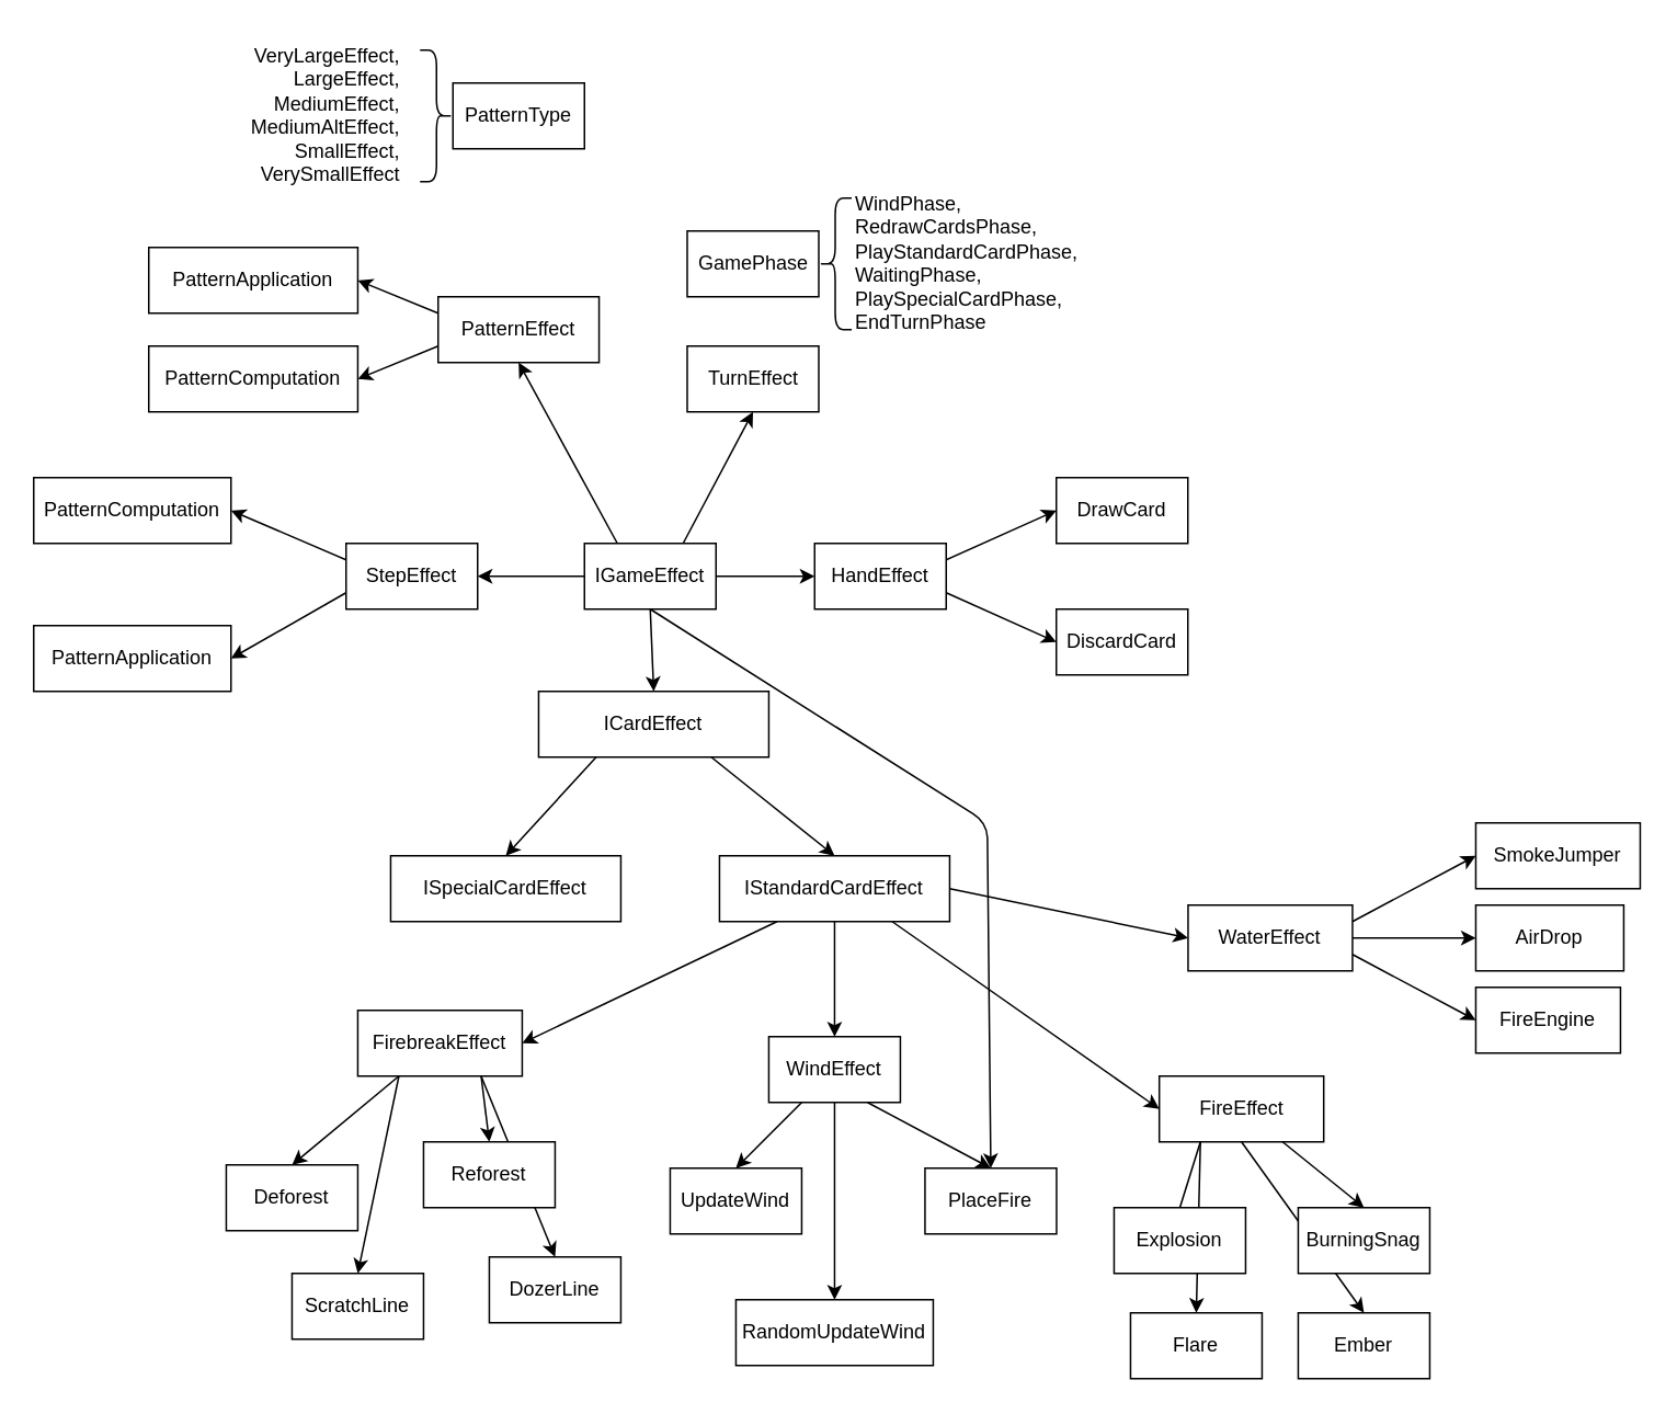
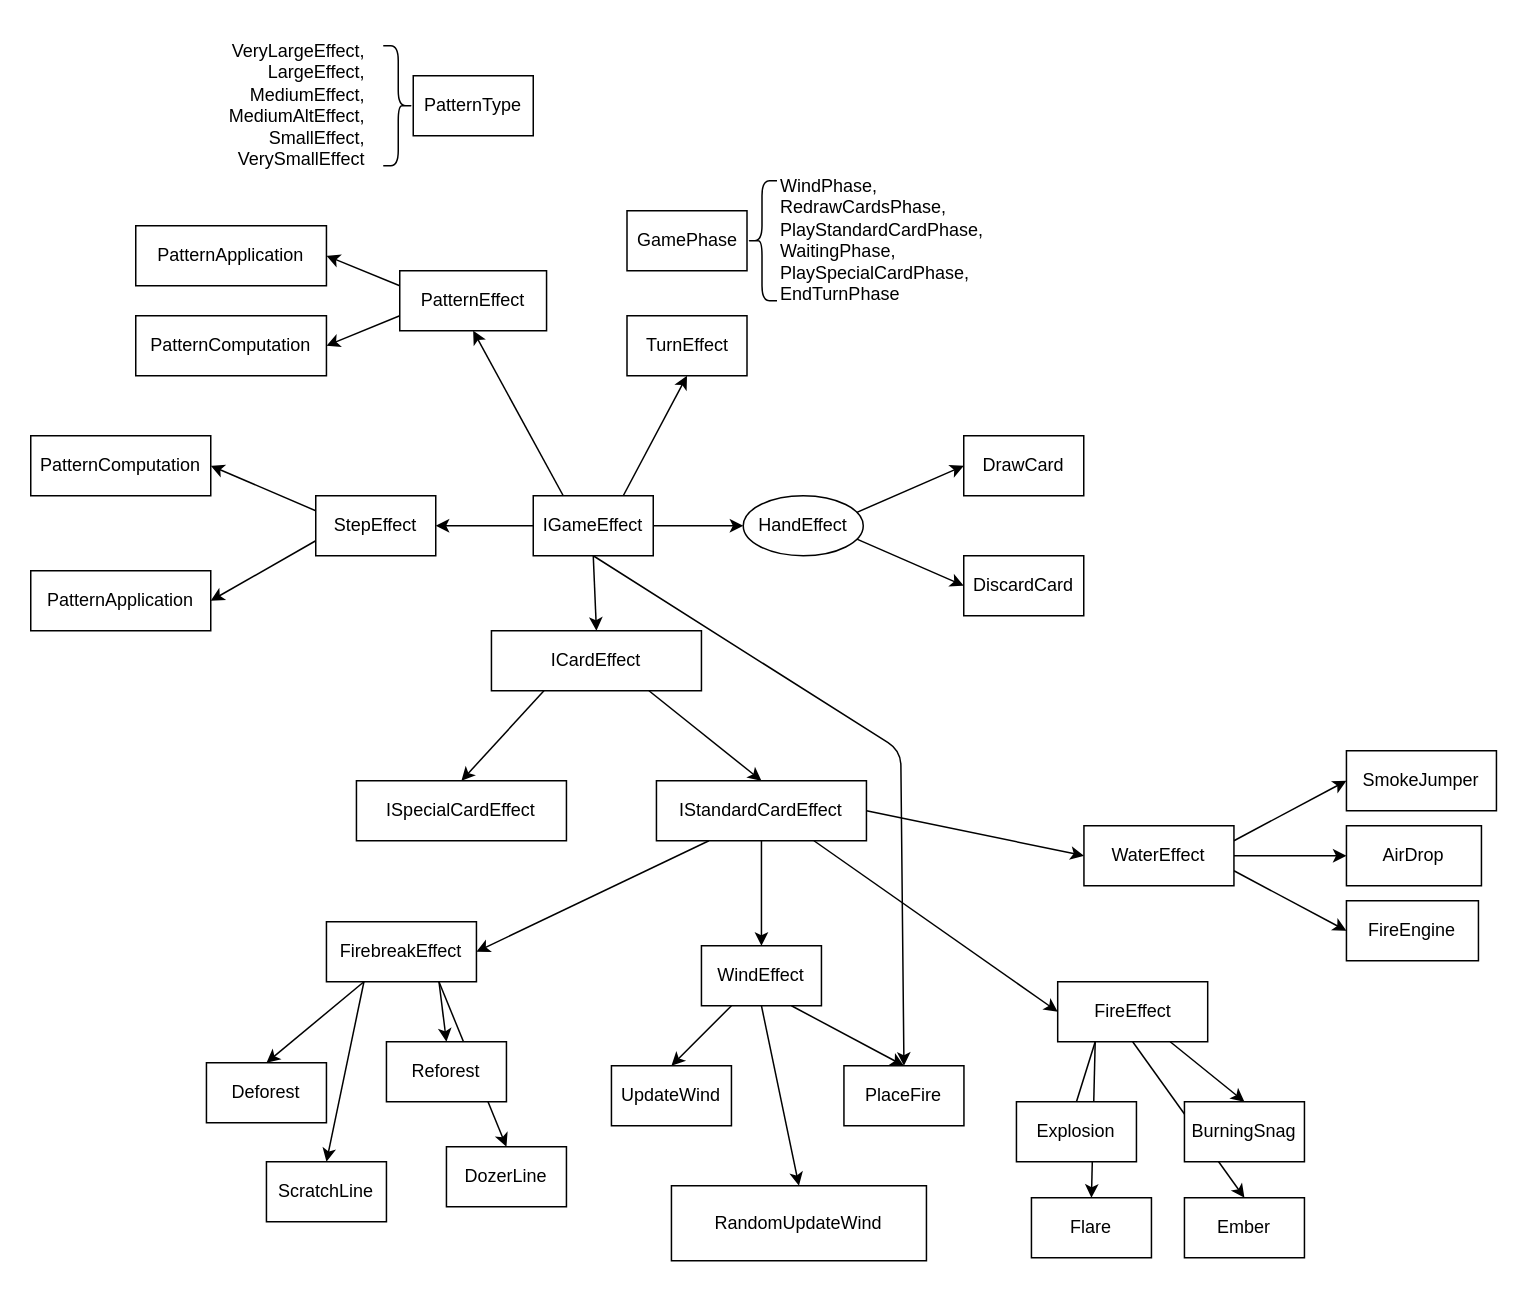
  <mxCell id="0" />
  <mxCell id="1" parent="0" />
  <mxCell id="2" style="edgeStyle=none;html=1;exitX=0;exitY=0.5;exitDx=0;exitDy=0;entryX=1;entryY=0.5;entryDx=0;entryDy=0;" parent="1" source="8" target="30" edge="1"><mxGeometry relative="1" as="geometry" /></mxCell>
  <mxCell id="3" style="edgeStyle=none;html=1;exitX=0.75;exitY=0;exitDx=0;exitDy=0;entryX=0.5;entryY=1;entryDx=0;entryDy=0;" parent="1" source="8" target="33" edge="1"><mxGeometry relative="1" as="geometry" /></mxCell>
  <mxCell id="4" style="edgeStyle=none;html=1;exitX=1;exitY=0.5;exitDx=0;exitDy=0;entryX=0;entryY=0.5;entryDx=0;entryDy=0;" parent="1" source="8" target="25" edge="1"><mxGeometry relative="1" as="geometry" /></mxCell>
  <mxCell id="5" style="edgeStyle=none;html=1;exitX=0.5;exitY=1;exitDx=0;exitDy=0;entryX=0.5;entryY=0;entryDx=0;entryDy=0;" parent="1" source="8" target="67" edge="1"><mxGeometry relative="1" as="geometry" /></mxCell>
  <mxCell id="6" style="edgeStyle=none;html=1;exitX=0.5;exitY=1;exitDx=0;exitDy=0;entryX=0.5;entryY=0;entryDx=0;entryDy=0;" parent="1" source="8" target="20" edge="1"><mxGeometry relative="1" as="geometry"><Array as="points"><mxPoint x="600" y="500" /></Array></mxGeometry></mxCell>
  <mxCell id="7" style="edgeStyle=none;html=1;exitX=0.25;exitY=0;exitDx=0;exitDy=0;entryX=0.5;entryY=1;entryDx=0;entryDy=0;" parent="1" source="8" target="71" edge="1"><mxGeometry relative="1" as="geometry" /></mxCell>
  <mxCell id="8" value="IGameEffect" style="rounded=0;whiteSpace=wrap;html=1;" parent="1" vertex="1"><mxGeometry x="355" y="330" width="80" height="40" as="geometry" /></mxCell>
  <mxCell id="9" style="edgeStyle=none;html=1;exitX=0.5;exitY=1;exitDx=0;exitDy=0;entryX=0.5;entryY=0;entryDx=0;entryDy=0;" parent="1" source="12" target="19" edge="1"><mxGeometry relative="1" as="geometry" /></mxCell>
  <mxCell id="10" style="edgeStyle=none;html=1;exitX=0.25;exitY=1;exitDx=0;exitDy=0;entryX=0.5;entryY=0;entryDx=0;entryDy=0;" parent="1" source="12" target="18" edge="1"><mxGeometry relative="1" as="geometry" /></mxCell>
  <mxCell id="11" style="edgeStyle=none;html=1;exitX=0.75;exitY=1;exitDx=0;exitDy=0;entryX=0.5;entryY=0;entryDx=0;entryDy=0;" parent="1" source="12" target="20" edge="1"><mxGeometry relative="1" as="geometry" /></mxCell>
  <mxCell id="12" value="WindEffect" style="rounded=0;whiteSpace=wrap;html=1;" parent="1" vertex="1"><mxGeometry x="467.13" y="630" width="80" height="40" as="geometry" /></mxCell>
  <mxCell id="13" style="edgeStyle=none;html=1;exitX=0.25;exitY=1;exitDx=0;exitDy=0;entryX=0.5;entryY=0;entryDx=0;entryDy=0;" parent="1" source="17" target="22" edge="1"><mxGeometry relative="1" as="geometry" /></mxCell>
  <mxCell id="14" style="edgeStyle=none;html=1;exitX=0.75;exitY=1;exitDx=0;exitDy=0;entryX=0.5;entryY=0;entryDx=0;entryDy=0;" parent="1" source="17" target="21" edge="1"><mxGeometry relative="1" as="geometry" /></mxCell>
  <mxCell id="15" style="edgeStyle=none;html=1;exitX=0.75;exitY=1;exitDx=0;exitDy=0;entryX=0.5;entryY=0;entryDx=0;entryDy=0;" parent="1" source="17" target="52" edge="1"><mxGeometry relative="1" as="geometry" /></mxCell>
  <mxCell id="16" style="edgeStyle=none;html=1;exitX=0.25;exitY=1;exitDx=0;exitDy=0;entryX=0.5;entryY=0;entryDx=0;entryDy=0;" parent="1" source="17" target="51" edge="1"><mxGeometry relative="1" as="geometry" /></mxCell>
  <mxCell id="17" value="FirebreakEffect" style="rounded=0;whiteSpace=wrap;html=1;" parent="1" vertex="1"><mxGeometry x="217.13" y="614" width="100" height="40" as="geometry" /></mxCell>
  <mxCell id="18" value="UpdateWind" style="rounded=0;whiteSpace=wrap;html=1;" parent="1" vertex="1"><mxGeometry x="407.13" y="710" width="80" height="40" as="geometry" /></mxCell>
- <mxCell id="19" value="RandomUpdateWind" style="rounded=0;whiteSpace=wrap;html=1;" parent="1" vertex="1"><mxGeometry x="447.13" y="790" width="120" height="40" as="geometry" /></mxCell>
+ <mxCell id="19" value="RandomUpdateWind" style="rounded=0;whiteSpace=wrap;html=1;" parent="1" vertex="1"><mxGeometry x="447.13" y="790" width="170" height="50" as="geometry" /></mxCell>
  <mxCell id="20" value="PlaceFire" style="rounded=0;whiteSpace=wrap;html=1;" parent="1" vertex="1"><mxGeometry x="562.13" y="710" width="80" height="40" as="geometry" /></mxCell>
  <mxCell id="21" value="Reforest" style="rounded=0;whiteSpace=wrap;html=1;" parent="1" vertex="1"><mxGeometry x="257.13" y="694" width="80" height="40" as="geometry" /></mxCell>
  <mxCell id="22" value="Deforest" style="rounded=0;whiteSpace=wrap;html=1;" parent="1" vertex="1"><mxGeometry x="137.13" y="708" width="80" height="40" as="geometry" /></mxCell>
  <mxCell id="23" style="edgeStyle=none;html=1;exitX=1;exitY=0.75;exitDx=0;exitDy=0;entryX=0;entryY=0.5;entryDx=0;entryDy=0;" parent="1" source="25" target="27" edge="1"><mxGeometry relative="1" as="geometry" /></mxCell>
  <mxCell id="24" style="edgeStyle=none;html=1;exitX=1;exitY=0.25;exitDx=0;exitDy=0;entryX=0;entryY=0.5;entryDx=0;entryDy=0;" parent="1" source="25" target="26" edge="1"><mxGeometry relative="1" as="geometry" /></mxCell>
- <mxCell id="25" value="HandEffect" style="rounded=0;whiteSpace=wrap;html=1;" parent="1" vertex="1"><mxGeometry x="495" y="330" width="80" height="40" as="geometry" /></mxCell>
+ <mxCell id="25" value="HandEffect" style="ellipse;whiteSpace=wrap;html=1;" parent="1" vertex="1"><mxGeometry x="495" y="330" width="80" height="40" as="geometry" /></mxCell>
  <mxCell id="26" value="DrawCard" style="rounded=0;whiteSpace=wrap;html=1;" parent="1" vertex="1"><mxGeometry x="642" y="290" width="80" height="40" as="geometry" /></mxCell>
  <mxCell id="27" value="DiscardCard" style="rounded=0;whiteSpace=wrap;html=1;" parent="1" vertex="1"><mxGeometry x="642" y="370" width="80" height="40" as="geometry" /></mxCell>
  <mxCell id="28" style="edgeStyle=none;html=1;exitX=0;exitY=0.75;exitDx=0;exitDy=0;entryX=1;entryY=0.5;entryDx=0;entryDy=0;" parent="1" source="30" target="31" edge="1"><mxGeometry relative="1" as="geometry" /></mxCell>
  <mxCell id="29" style="edgeStyle=none;html=1;exitX=0;exitY=0.25;exitDx=0;exitDy=0;entryX=1;entryY=0.5;entryDx=0;entryDy=0;" parent="1" source="30" target="32" edge="1"><mxGeometry relative="1" as="geometry" /></mxCell>
  <mxCell id="30" value="StepEffect" style="rounded=0;whiteSpace=wrap;html=1;" parent="1" vertex="1"><mxGeometry x="210" y="330" width="80" height="40" as="geometry" /></mxCell>
  <mxCell id="31" value="PatternApplication" style="rounded=0;whiteSpace=wrap;html=1;" parent="1" vertex="1"><mxGeometry x="20" y="380" width="120" height="40" as="geometry" /></mxCell>
  <mxCell id="32" value="PatternComputation" style="rounded=0;whiteSpace=wrap;html=1;" parent="1" vertex="1"><mxGeometry x="20" y="290" width="120" height="40" as="geometry" /></mxCell>
  <mxCell id="33" value="TurnEffect" style="rounded=0;whiteSpace=wrap;html=1;" parent="1" vertex="1"><mxGeometry x="417.5" y="210" width="80" height="40" as="geometry" /></mxCell>
  <mxCell id="34" value="PatternComputation" style="rounded=0;whiteSpace=wrap;html=1;" parent="1" vertex="1"><mxGeometry x="90" y="210" width="127.13" height="40" as="geometry" /></mxCell>
  <mxCell id="35" style="edgeStyle=none;html=1;exitX=0.25;exitY=1;exitDx=0;exitDy=0;entryX=1;entryY=0.5;entryDx=0;entryDy=0;" parent="1" source="39" target="17" edge="1"><mxGeometry relative="1" as="geometry" /></mxCell>
  <mxCell id="36" style="edgeStyle=none;html=1;exitX=0.5;exitY=1;exitDx=0;exitDy=0;entryX=0.5;entryY=0;entryDx=0;entryDy=0;" parent="1" source="39" target="12" edge="1"><mxGeometry relative="1" as="geometry" /></mxCell>
  <mxCell id="37" style="edgeStyle=none;html=1;exitX=0.75;exitY=1;exitDx=0;exitDy=0;entryX=0;entryY=0.5;entryDx=0;entryDy=0;" parent="1" source="39" target="44" edge="1"><mxGeometry relative="1" as="geometry" /></mxCell>
  <mxCell id="38" style="edgeStyle=none;html=1;exitX=1;exitY=0.5;exitDx=0;exitDy=0;entryX=0;entryY=0.5;entryDx=0;entryDy=0;" parent="1" source="39" target="60" edge="1"><mxGeometry relative="1" as="geometry" /></mxCell>
  <mxCell id="39" value="IStandardCardEffect" style="rounded=0;whiteSpace=wrap;html=1;" parent="1" vertex="1"><mxGeometry x="437.13" y="520" width="140" height="40" as="geometry" /></mxCell>
  <mxCell id="40" style="edgeStyle=none;html=1;exitX=0.25;exitY=1;exitDx=0;exitDy=0;entryX=0.5;entryY=0;entryDx=0;entryDy=0;endArrow=none;" parent="1" source="44" target="53" edge="1"><mxGeometry relative="1" as="geometry" /></mxCell>
  <mxCell id="41" style="edgeStyle=none;html=1;exitX=0.25;exitY=1;exitDx=0;exitDy=0;entryX=0.5;entryY=0;entryDx=0;entryDy=0;" parent="1" source="44" target="54" edge="1"><mxGeometry relative="1" as="geometry" /></mxCell>
  <mxCell id="42" style="edgeStyle=none;html=1;exitX=0.75;exitY=1;exitDx=0;exitDy=0;entryX=0.5;entryY=0;entryDx=0;entryDy=0;" parent="1" source="44" target="55" edge="1"><mxGeometry relative="1" as="geometry" /></mxCell>
  <mxCell id="43" style="edgeStyle=none;html=1;exitX=0.5;exitY=1;exitDx=0;exitDy=0;entryX=0.5;entryY=0;entryDx=0;entryDy=0;" parent="1" source="44" target="56" edge="1"><mxGeometry relative="1" as="geometry" /></mxCell>
  <mxCell id="44" value="FireEffect" style="rounded=0;whiteSpace=wrap;html=1;" parent="1" vertex="1"><mxGeometry x="704.63" y="654" width="100" height="40" as="geometry" /></mxCell>
  <mxCell id="45" value="GamePhase" style="rounded=0;whiteSpace=wrap;html=1;" parent="1" vertex="1"><mxGeometry x="417.5" y="140" width="80" height="40" as="geometry" /></mxCell>
  <mxCell id="46" value="WindPhase,&lt;br&gt;RedrawCardsPhase, &lt;br&gt;PlayStandardCardPhase,&lt;br&gt;WaitingPhase,&lt;br&gt;PlaySpecialCardPhase,&lt;br&gt;EndTurnPhase" style="text;whiteSpace=wrap;html=1;" parent="1" vertex="1"><mxGeometry x="517.5" y="110" width="140" height="100" as="geometry" /></mxCell>
  <mxCell id="47" value="VeryLargeEffect, LargeEffect, MediumEffect, MediumAltEffect, SmallEffect, VerySmallEffect" style="text;whiteSpace=wrap;html=1;align=right;" parent="1" vertex="1"><mxGeometry x="105" y="20" width="140" height="100" as="geometry" /></mxCell>
  <mxCell id="48" value="PatternType" style="rounded=0;whiteSpace=wrap;html=1;" parent="1" vertex="1"><mxGeometry x="275" y="50" width="80" height="40" as="geometry" /></mxCell>
  <mxCell id="49" value="" style="shape=curlyBracket;whiteSpace=wrap;html=1;rounded=1;labelPosition=left;verticalLabelPosition=middle;align=right;verticalAlign=middle;" parent="1" vertex="1"><mxGeometry x="497.5" y="120" width="20" height="80" as="geometry" /></mxCell>
  <mxCell id="50" value="" style="shape=curlyBracket;whiteSpace=wrap;html=1;rounded=1;flipH=1;labelPosition=right;verticalLabelPosition=middle;align=left;verticalAlign=middle;" parent="1" vertex="1"><mxGeometry x="255" y="30" width="20" height="80" as="geometry" /></mxCell>
  <mxCell id="51" value="ScratchLine" style="rounded=0;whiteSpace=wrap;html=1;" parent="1" vertex="1"><mxGeometry x="177.13" y="774" width="80" height="40" as="geometry" /></mxCell>
  <mxCell id="52" value="DozerLine" style="rounded=0;whiteSpace=wrap;html=1;" parent="1" vertex="1"><mxGeometry x="297.13" y="764" width="80" height="40" as="geometry" /></mxCell>
  <mxCell id="53" value="Explosion" style="rounded=0;whiteSpace=wrap;html=1;" parent="1" vertex="1"><mxGeometry x="677.13" y="734" width="80" height="40" as="geometry" /></mxCell>
  <mxCell id="54" value="Flare" style="rounded=0;whiteSpace=wrap;html=1;" parent="1" vertex="1"><mxGeometry x="687.13" y="798" width="80" height="40" as="geometry" /></mxCell>
  <mxCell id="55" value="BurningSnag" style="rounded=0;whiteSpace=wrap;html=1;" parent="1" vertex="1"><mxGeometry x="789.13" y="734" width="80" height="40" as="geometry" /></mxCell>
  <mxCell id="56" value="Ember" style="rounded=0;whiteSpace=wrap;html=1;" parent="1" vertex="1"><mxGeometry x="789.13" y="798" width="80" height="40" as="geometry" /></mxCell>
  <mxCell id="57" style="edgeStyle=none;html=1;exitX=1;exitY=0.25;exitDx=0;exitDy=0;entryX=0;entryY=0.5;entryDx=0;entryDy=0;" parent="1" source="60" target="61" edge="1"><mxGeometry relative="1" as="geometry" /></mxCell>
  <mxCell id="58" style="edgeStyle=none;html=1;exitX=1;exitY=0.5;exitDx=0;exitDy=0;entryX=0;entryY=0.5;entryDx=0;entryDy=0;" parent="1" source="60" target="62" edge="1"><mxGeometry relative="1" as="geometry" /></mxCell>
  <mxCell id="59" style="edgeStyle=none;html=1;exitX=1;exitY=0.75;exitDx=0;exitDy=0;entryX=0;entryY=0.5;entryDx=0;entryDy=0;" parent="1" source="60" target="63" edge="1"><mxGeometry relative="1" as="geometry" /></mxCell>
  <mxCell id="60" value="WaterEffect" style="rounded=0;whiteSpace=wrap;html=1;" parent="1" vertex="1"><mxGeometry x="722.13" y="550" width="100" height="40" as="geometry" /></mxCell>
  <mxCell id="61" value="SmokeJumper" style="rounded=0;whiteSpace=wrap;html=1;" parent="1" vertex="1"><mxGeometry x="897.13" y="500" width="100" height="40" as="geometry" /></mxCell>
  <mxCell id="62" value="AirDrop" style="rounded=0;whiteSpace=wrap;html=1;" parent="1" vertex="1"><mxGeometry x="897.13" y="550" width="90" height="40" as="geometry" /></mxCell>
  <mxCell id="63" value="FireEngine" style="rounded=0;whiteSpace=wrap;html=1;" parent="1" vertex="1"><mxGeometry x="897.13" y="600" width="88" height="40" as="geometry" /></mxCell>
  <mxCell id="64" value="ISpecialCardEffect" style="rounded=0;whiteSpace=wrap;html=1;" parent="1" vertex="1"><mxGeometry x="237.13" y="520" width="140" height="40" as="geometry" /></mxCell>
  <mxCell id="65" style="edgeStyle=none;html=1;exitX=0.75;exitY=1;exitDx=0;exitDy=0;entryX=0.5;entryY=0;entryDx=0;entryDy=0;" parent="1" source="67" target="39" edge="1"><mxGeometry relative="1" as="geometry" /></mxCell>
  <mxCell id="66" style="edgeStyle=none;html=1;exitX=0.25;exitY=1;exitDx=0;exitDy=0;entryX=0.5;entryY=0;entryDx=0;entryDy=0;" parent="1" source="67" target="64" edge="1"><mxGeometry relative="1" as="geometry" /></mxCell>
  <mxCell id="67" value="ICardEffect" style="rounded=0;whiteSpace=wrap;html=1;" parent="1" vertex="1"><mxGeometry x="327.13" y="420" width="140" height="40" as="geometry" /></mxCell>
  <mxCell id="68" value="PatternApplication" style="rounded=0;whiteSpace=wrap;html=1;" parent="1" vertex="1"><mxGeometry x="90" y="150" width="127.13" height="40" as="geometry" /></mxCell>
  <mxCell id="69" style="edgeStyle=none;html=1;exitX=0;exitY=0.75;exitDx=0;exitDy=0;entryX=1;entryY=0.5;entryDx=0;entryDy=0;" parent="1" source="71" target="34" edge="1"><mxGeometry relative="1" as="geometry" /></mxCell>
  <mxCell id="70" style="edgeStyle=none;html=1;exitX=0;exitY=0.25;exitDx=0;exitDy=0;entryX=1;entryY=0.5;entryDx=0;entryDy=0;" parent="1" source="71" target="68" edge="1"><mxGeometry relative="1" as="geometry" /></mxCell>
  <mxCell id="71" value="PatternEffect" style="rounded=0;whiteSpace=wrap;html=1;" parent="1" vertex="1"><mxGeometry x="266" y="180" width="97.87" height="40" as="geometry" /></mxCell>
